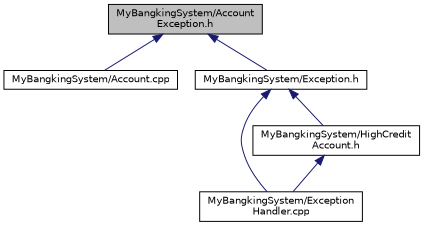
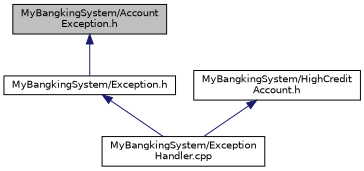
  digraph {
    node [color=black fillcolor=white fontname=Helvetica fontsize=10 shape=record style=filled]
    edge [color=midnightblue dir=back fontname=Helvetica fontsize=10 labelfontname=Helvetica labelfontsize=10 style=solid]
    n1 [fillcolor=grey75 fontcolor=black height=0.2 label="MyBangkingSystem/Account\lException.h" width=0.4]
-   n2 [height=0.2 label="MyBangkingSystem/Account.cpp" width=0.4]
    n3 [height=0.2 label="MyBangkingSystem/Exception.h" width=0.4]
    n4 [height=0.2 label="MyBangkingSystem/Exception\lHandler.cpp" width=0.4]
    n5 [height=0.2 label="MyBangkingSystem/HighCredit\lAccount.h" width=0.4]
-   n1 -> n2
    n1 -> n3
    n3 -> n4
-   n3 -> n5
    n5 -> n4
  }
